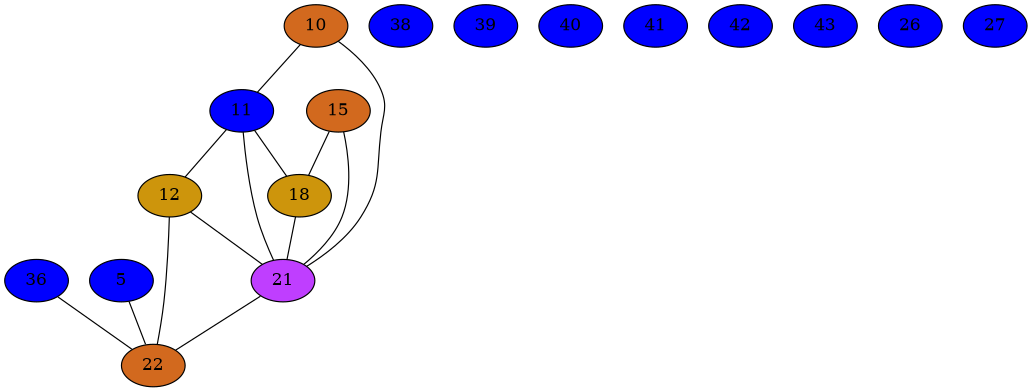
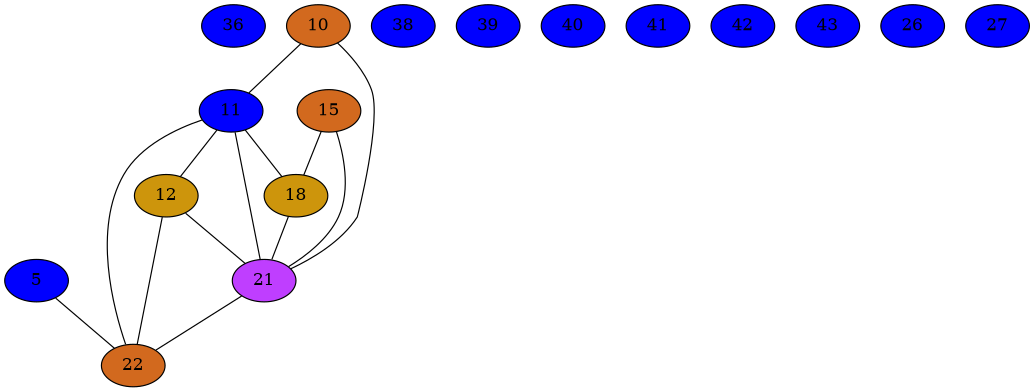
  strict graph {
    node [fillcolor=blue1 style=filled]
    n1 [label=36]
    n2 [label=5]
    n3 [fillcolor=chocolate label=22]
    n4 [label=38]
    n5 [label=39]
    n6 [label=40]
    n7 [label=41]
    n8 [fillcolor=chocolate label=10]
    n9 [fillcolor=darkorchid1 label=21]
    n10 [label=11]
    n11 [fillcolor=darkgoldenrod3 label=18]
    n12 [fillcolor=darkgoldenrod3 label=12]
    n13 [fillcolor=chocolate label=15]
    n14 [label=42]
    n15 [label=43]
    n16 [label=26]
    n17 [label=27]
    n2 -- n3
    n8 -- n9
    n8 -- n10
    n9 -- n3
-   n1 -- n3
+   n10 -- n3
    n10 -- n9
    n10 -- n11
    n10 -- n12
    n11 -- n9
    n12 -- n3
    n12 -- n9
    n13 -- n9
    n13 -- n11
  }
